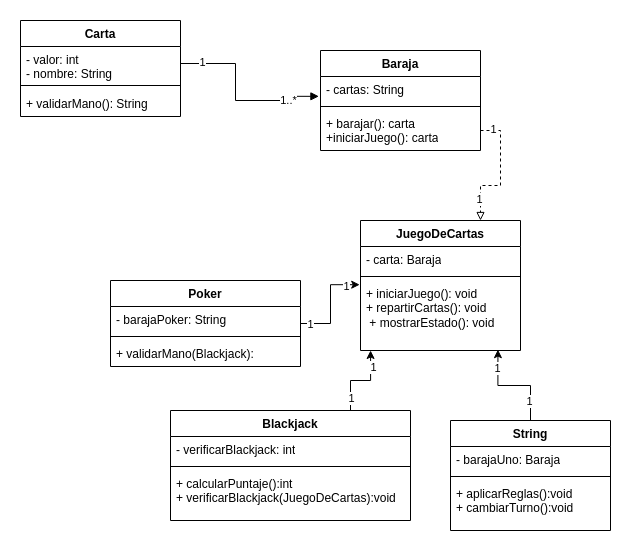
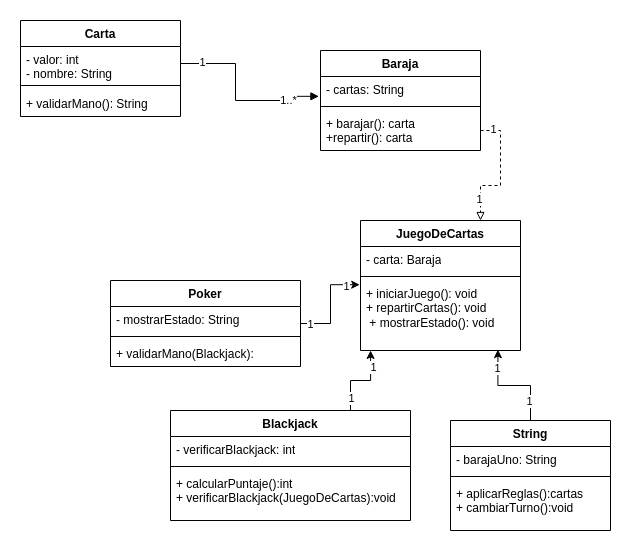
  <mxCell id="0" />
  <mxCell id="1" parent="0" />
  <mxCell id="2" value="Carta" style="swimlane;fontStyle=1;align=center;verticalAlign=top;childLayout=stackLayout;horizontal=1;startSize=26;horizontalStack=0;resizeParent=1;resizeParentMax=0;resizeLast=0;collapsible=1;marginBottom=0;whiteSpace=wrap;html=1;" vertex="1" parent="1"><mxGeometry x="20" y="20" width="160" height="96" as="geometry" /></mxCell>
  <mxCell id="3" value="- valor: int&lt;div&gt;- nombre: String&lt;/div&gt;" style="text;strokeColor=none;fillColor=none;align=left;verticalAlign=top;spacingLeft=4;spacingRight=4;overflow=hidden;rotatable=0;points=[[0,0.5],[1,0.5]];portConstraint=eastwest;whiteSpace=wrap;html=1;" vertex="1" parent="2"><mxGeometry y="26" width="160" height="34" as="geometry" /></mxCell>
  <mxCell id="4" value="" style="line;strokeWidth=1;fillColor=none;align=left;verticalAlign=middle;spacingTop=-1;spacingLeft=3;spacingRight=3;rotatable=0;labelPosition=right;points=[];portConstraint=eastwest;strokeColor=inherit;" vertex="1" parent="2"><mxGeometry y="60" width="160" height="10" as="geometry" /></mxCell>
  <mxCell id="5" value="+ validarMano(): String" style="text;strokeColor=none;fillColor=none;align=left;verticalAlign=top;spacingLeft=4;spacingRight=4;overflow=hidden;rotatable=0;points=[[0,0.5],[1,0.5]];portConstraint=eastwest;whiteSpace=wrap;html=1;" vertex="1" parent="2"><mxGeometry y="70" width="160" height="26" as="geometry" /></mxCell>
  <mxCell id="6" value="Baraja" style="swimlane;fontStyle=1;align=center;verticalAlign=top;childLayout=stackLayout;horizontal=1;startSize=26;horizontalStack=0;resizeParent=1;resizeParentMax=0;resizeLast=0;collapsible=1;marginBottom=0;whiteSpace=wrap;html=1;" vertex="1" parent="1"><mxGeometry x="320" y="50" width="160" height="100" as="geometry" /></mxCell>
  <mxCell id="7" value="- cartas: String&amp;nbsp;" style="text;strokeColor=none;fillColor=none;align=left;verticalAlign=top;spacingLeft=4;spacingRight=4;overflow=hidden;rotatable=0;points=[[0,0.5],[1,0.5]];portConstraint=eastwest;whiteSpace=wrap;html=1;" vertex="1" parent="6"><mxGeometry y="26" width="160" height="26" as="geometry" /></mxCell>
  <mxCell id="8" value="" style="line;strokeWidth=1;fillColor=none;align=left;verticalAlign=middle;spacingTop=-1;spacingLeft=3;spacingRight=3;rotatable=0;labelPosition=right;points=[];portConstraint=eastwest;strokeColor=inherit;" vertex="1" parent="6"><mxGeometry y="52" width="160" height="8" as="geometry" /></mxCell>
- <mxCell id="9" value="+ barajar(): carta&amp;nbsp;&lt;div&gt;+iniciarJuego(): carta&lt;/div&gt;" style="text;strokeColor=none;fillColor=none;align=left;verticalAlign=top;spacingLeft=4;spacingRight=4;overflow=hidden;rotatable=0;points=[[0,0.5],[1,0.5]];portConstraint=eastwest;whiteSpace=wrap;html=1;" vertex="1" parent="6"><mxGeometry y="60" width="160" height="40" as="geometry" /></mxCell>
+ <mxCell id="9" value="+ barajar(): carta&amp;nbsp;&lt;div&gt;+repartir(): carta&lt;/div&gt;" style="text;strokeColor=none;fillColor=none;align=left;verticalAlign=top;spacingLeft=4;spacingRight=4;overflow=hidden;rotatable=0;points=[[0,0.5],[1,0.5]];portConstraint=eastwest;whiteSpace=wrap;html=1;" vertex="1" parent="6"><mxGeometry y="60" width="160" height="40" as="geometry" /></mxCell>
  <mxCell id="10" style="edgeStyle=orthogonalEdgeStyle;rounded=0;orthogonalLoop=1;jettySize=auto;html=1;exitX=1;exitY=0.5;exitDx=0;exitDy=0;entryX=-0.01;entryY=0.763;entryDx=0;entryDy=0;entryPerimeter=0;endArrow=block;startFill=0;targetPerimeterSpacing=0;fontStyle=1;align=left;" edge="1" parent="1" source="3" target="7"><mxGeometry relative="1" as="geometry"><mxPoint x="220" y="80" as="targetPoint" /><Array as="points"><mxPoint x="235" y="63" /><mxPoint x="235" y="100" /><mxPoint x="288" y="100" /></Array></mxGeometry></mxCell>
  <mxCell id="11" value="1" style="edgeLabel;html=1;align=center;verticalAlign=middle;resizable=0;points=[];" vertex="1" connectable="0" parent="10"><mxGeometry x="-0.762" y="2" relative="1" as="geometry"><mxPoint as="offset" /></mxGeometry></mxCell>
  <mxCell id="12" value="1..*" style="edgeLabel;html=1;align=center;verticalAlign=middle;resizable=0;points=[];" vertex="1" connectable="0" parent="10"><mxGeometry x="0.627" y="1" relative="1" as="geometry"><mxPoint as="offset" /></mxGeometry></mxCell>
  <mxCell id="13" value="Poker" style="swimlane;fontStyle=1;align=center;verticalAlign=top;childLayout=stackLayout;horizontal=1;startSize=26;horizontalStack=0;resizeParent=1;resizeParentMax=0;resizeLast=0;collapsible=1;marginBottom=0;whiteSpace=wrap;html=1;" vertex="1" parent="1"><mxGeometry x="110" y="280" width="190" height="86" as="geometry" /></mxCell>
- <mxCell id="14" value="- barajaPoker: String" style="text;strokeColor=none;fillColor=none;align=left;verticalAlign=top;spacingLeft=4;spacingRight=4;overflow=hidden;rotatable=0;points=[[0,0.5],[1,0.5]];portConstraint=eastwest;whiteSpace=wrap;html=1;" vertex="1" parent="13"><mxGeometry y="26" width="190" height="26" as="geometry" /></mxCell>
+ <mxCell id="14" value="- mostrarEstado: String" style="text;strokeColor=none;fillColor=none;align=left;verticalAlign=top;spacingLeft=4;spacingRight=4;overflow=hidden;rotatable=0;points=[[0,0.5],[1,0.5]];portConstraint=eastwest;whiteSpace=wrap;html=1;" vertex="1" parent="13"><mxGeometry y="26" width="190" height="26" as="geometry" /></mxCell>
  <mxCell id="15" value="" style="line;strokeWidth=1;fillColor=none;align=left;verticalAlign=middle;spacingTop=-1;spacingLeft=3;spacingRight=3;rotatable=0;labelPosition=right;points=[];portConstraint=eastwest;strokeColor=inherit;" vertex="1" parent="13"><mxGeometry y="52" width="190" height="8" as="geometry" /></mxCell>
  <mxCell id="16" value="+ validarMano(Blackjack):" style="text;strokeColor=none;fillColor=none;align=left;verticalAlign=top;spacingLeft=4;spacingRight=4;overflow=hidden;rotatable=0;points=[[0,0.5],[1,0.5]];portConstraint=eastwest;whiteSpace=wrap;html=1;" vertex="1" parent="13"><mxGeometry y="60" width="190" height="26" as="geometry" /></mxCell>
  <mxCell id="17" value="JuegoDeCartas" style="swimlane;fontStyle=1;align=center;verticalAlign=top;childLayout=stackLayout;horizontal=1;startSize=26;horizontalStack=0;resizeParent=1;resizeParentMax=0;resizeLast=0;collapsible=1;marginBottom=0;whiteSpace=wrap;html=1;" vertex="1" parent="1"><mxGeometry x="360" y="220" width="160" height="130" as="geometry" /></mxCell>
  <mxCell id="18" value="- carta: Baraja" style="text;strokeColor=none;fillColor=none;align=left;verticalAlign=top;spacingLeft=4;spacingRight=4;overflow=hidden;rotatable=0;points=[[0,0.5],[1,0.5]];portConstraint=eastwest;whiteSpace=wrap;html=1;" vertex="1" parent="17"><mxGeometry y="26" width="160" height="26" as="geometry" /></mxCell>
  <mxCell id="19" value="" style="line;strokeWidth=1;fillColor=none;align=left;verticalAlign=middle;spacingTop=-1;spacingLeft=3;spacingRight=3;rotatable=0;labelPosition=right;points=[];portConstraint=eastwest;strokeColor=inherit;" vertex="1" parent="17"><mxGeometry y="52" width="160" height="8" as="geometry" /></mxCell>
  <mxCell id="20" value="+ iniciarJuego(): void&lt;div&gt;+ repartirCartas(): void&lt;/div&gt;&lt;div&gt;&amp;nbsp;+ mostrarEstado(): void&lt;/div&gt;" style="text;strokeColor=none;fillColor=none;align=left;verticalAlign=top;spacingLeft=4;spacingRight=4;overflow=hidden;rotatable=0;points=[[0,0.5],[1,0.5]];portConstraint=eastwest;whiteSpace=wrap;html=1;" vertex="1" parent="17"><mxGeometry y="60" width="160" height="70" as="geometry" /></mxCell>
  <mxCell id="21" style="edgeStyle=orthogonalEdgeStyle;rounded=0;orthogonalLoop=1;jettySize=auto;html=1;entryX=0.75;entryY=0;entryDx=0;entryDy=0;endArrow=block;endFill=0;dashed=1;" edge="1" parent="1" source="9" target="17"><mxGeometry relative="1" as="geometry" /></mxCell>
  <mxCell id="22" value="1" style="edgeLabel;html=1;align=center;verticalAlign=middle;resizable=0;points=[];" vertex="1" connectable="0" parent="21"><mxGeometry x="-0.808" y="2" relative="1" as="geometry"><mxPoint as="offset" /></mxGeometry></mxCell>
  <mxCell id="23" value="1" style="edgeLabel;html=1;align=center;verticalAlign=middle;resizable=0;points=[];" vertex="1" connectable="0" parent="21"><mxGeometry x="0.654" y="-2" relative="1" as="geometry"><mxPoint as="offset" /></mxGeometry></mxCell>
  <mxCell id="24" style="edgeStyle=orthogonalEdgeStyle;rounded=0;orthogonalLoop=1;jettySize=auto;html=1;entryX=-0.005;entryY=0.06;entryDx=0;entryDy=0;entryPerimeter=0;" edge="1" parent="1" source="13" target="20"><mxGeometry relative="1" as="geometry" /></mxCell>
  <mxCell id="25" value="1" style="edgeLabel;html=1;align=center;verticalAlign=middle;resizable=0;points=[];" vertex="1" connectable="0" parent="24"><mxGeometry x="-0.813" relative="1" as="geometry"><mxPoint as="offset" /></mxGeometry></mxCell>
  <mxCell id="26" value="1" style="edgeLabel;html=1;align=center;verticalAlign=middle;resizable=0;points=[];" vertex="1" connectable="0" parent="24"><mxGeometry x="0.71" y="-1" relative="1" as="geometry"><mxPoint as="offset" /></mxGeometry></mxCell>
  <mxCell id="27" value="Blackjack" style="swimlane;fontStyle=1;align=center;verticalAlign=top;childLayout=stackLayout;horizontal=1;startSize=26;horizontalStack=0;resizeParent=1;resizeParentMax=0;resizeLast=0;collapsible=1;marginBottom=0;whiteSpace=wrap;html=1;" vertex="1" parent="1"><mxGeometry x="170" y="410" width="240" height="110" as="geometry" /></mxCell>
  <mxCell id="28" value="- verificarBlackjack: int" style="text;strokeColor=none;fillColor=none;align=left;verticalAlign=top;spacingLeft=4;spacingRight=4;overflow=hidden;rotatable=0;points=[[0,0.5],[1,0.5]];portConstraint=eastwest;whiteSpace=wrap;html=1;" vertex="1" parent="27"><mxGeometry y="26" width="240" height="26" as="geometry" /></mxCell>
  <mxCell id="29" value="" style="line;strokeWidth=1;fillColor=none;align=left;verticalAlign=middle;spacingTop=-1;spacingLeft=3;spacingRight=3;rotatable=0;labelPosition=right;points=[];portConstraint=eastwest;strokeColor=inherit;" vertex="1" parent="27"><mxGeometry y="52" width="240" height="8" as="geometry" /></mxCell>
  <mxCell id="30" value="+ calcularPuntaje():int&lt;div&gt;+ verificarBlackjack(JuegoDeCartas):void&lt;/div&gt;" style="text;strokeColor=none;fillColor=none;align=left;verticalAlign=top;spacingLeft=4;spacingRight=4;overflow=hidden;rotatable=0;points=[[0,0.5],[1,0.5]];portConstraint=eastwest;whiteSpace=wrap;html=1;" vertex="1" parent="27"><mxGeometry y="60" width="240" height="50" as="geometry" /></mxCell>
  <mxCell id="31" value="String" style="swimlane;fontStyle=1;align=center;verticalAlign=top;childLayout=stackLayout;horizontal=1;startSize=26;horizontalStack=0;resizeParent=1;resizeParentMax=0;resizeLast=0;collapsible=1;marginBottom=0;whiteSpace=wrap;html=1;" vertex="1" parent="1"><mxGeometry x="450" y="420" width="160" height="110" as="geometry" /></mxCell>
- <mxCell id="32" value="- barajaUno: Baraja" style="text;strokeColor=none;fillColor=none;align=left;verticalAlign=top;spacingLeft=4;spacingRight=4;overflow=hidden;rotatable=0;points=[[0,0.5],[1,0.5]];portConstraint=eastwest;whiteSpace=wrap;html=1;" vertex="1" parent="31"><mxGeometry y="26" width="160" height="26" as="geometry" /></mxCell>
+ <mxCell id="32" value="- barajaUno: String" style="text;strokeColor=none;fillColor=none;align=left;verticalAlign=top;spacingLeft=4;spacingRight=4;overflow=hidden;rotatable=0;points=[[0,0.5],[1,0.5]];portConstraint=eastwest;whiteSpace=wrap;html=1;" vertex="1" parent="31"><mxGeometry y="26" width="160" height="26" as="geometry" /></mxCell>
  <mxCell id="33" value="" style="line;strokeWidth=1;fillColor=none;align=left;verticalAlign=middle;spacingTop=-1;spacingLeft=3;spacingRight=3;rotatable=0;labelPosition=right;points=[];portConstraint=eastwest;strokeColor=inherit;" vertex="1" parent="31"><mxGeometry y="52" width="160" height="8" as="geometry" /></mxCell>
- <mxCell id="34" value="+ aplicarReglas():void&lt;div&gt;+ cambiarTurno():void&lt;/div&gt;" style="text;strokeColor=none;fillColor=none;align=left;verticalAlign=top;spacingLeft=4;spacingRight=4;overflow=hidden;rotatable=0;points=[[0,0.5],[1,0.5]];portConstraint=eastwest;whiteSpace=wrap;html=1;" vertex="1" parent="31"><mxGeometry y="60" width="160" height="50" as="geometry" /></mxCell>
+ <mxCell id="34" value="+ aplicarReglas():cartas&lt;div&gt;+ cambiarTurno():void&lt;/div&gt;" style="text;strokeColor=none;fillColor=none;align=left;verticalAlign=top;spacingLeft=4;spacingRight=4;overflow=hidden;rotatable=0;points=[[0,0.5],[1,0.5]];portConstraint=eastwest;whiteSpace=wrap;html=1;" vertex="1" parent="31"><mxGeometry y="60" width="160" height="50" as="geometry" /></mxCell>
  <mxCell id="35" style="edgeStyle=orthogonalEdgeStyle;rounded=0;orthogonalLoop=1;jettySize=auto;html=1;exitX=0.75;exitY=0;exitDx=0;exitDy=0;entryX=0.063;entryY=1;entryDx=0;entryDy=0;entryPerimeter=0;" edge="1" parent="1" source="27" target="20"><mxGeometry relative="1" as="geometry" /></mxCell>
  <mxCell id="36" value="1" style="edgeLabel;html=1;align=center;verticalAlign=middle;resizable=0;points=[];" vertex="1" connectable="0" parent="35"><mxGeometry x="-0.667" relative="1" as="geometry"><mxPoint as="offset" /></mxGeometry></mxCell>
  <mxCell id="37" value="1" style="edgeLabel;html=1;align=center;verticalAlign=middle;resizable=0;points=[];" vertex="1" connectable="0" parent="35"><mxGeometry x="0.605" y="-2" relative="1" as="geometry"><mxPoint as="offset" /></mxGeometry></mxCell>
  <mxCell id="38" style="edgeStyle=orthogonalEdgeStyle;rounded=0;orthogonalLoop=1;jettySize=auto;html=1;entryX=0.859;entryY=0.988;entryDx=0;entryDy=0;entryPerimeter=0;" edge="1" parent="1" source="31" target="20"><mxGeometry relative="1" as="geometry" /></mxCell>
  <mxCell id="39" value="1" style="edgeLabel;html=1;align=center;verticalAlign=middle;resizable=0;points=[];" vertex="1" connectable="0" parent="38"><mxGeometry x="0.645" y="1" relative="1" as="geometry"><mxPoint as="offset" /></mxGeometry></mxCell>
  <mxCell id="40" value="1" style="edgeLabel;html=1;align=center;verticalAlign=middle;resizable=0;points=[];" vertex="1" connectable="0" parent="38"><mxGeometry x="-0.613" y="2" relative="1" as="geometry"><mxPoint as="offset" /></mxGeometry></mxCell>
